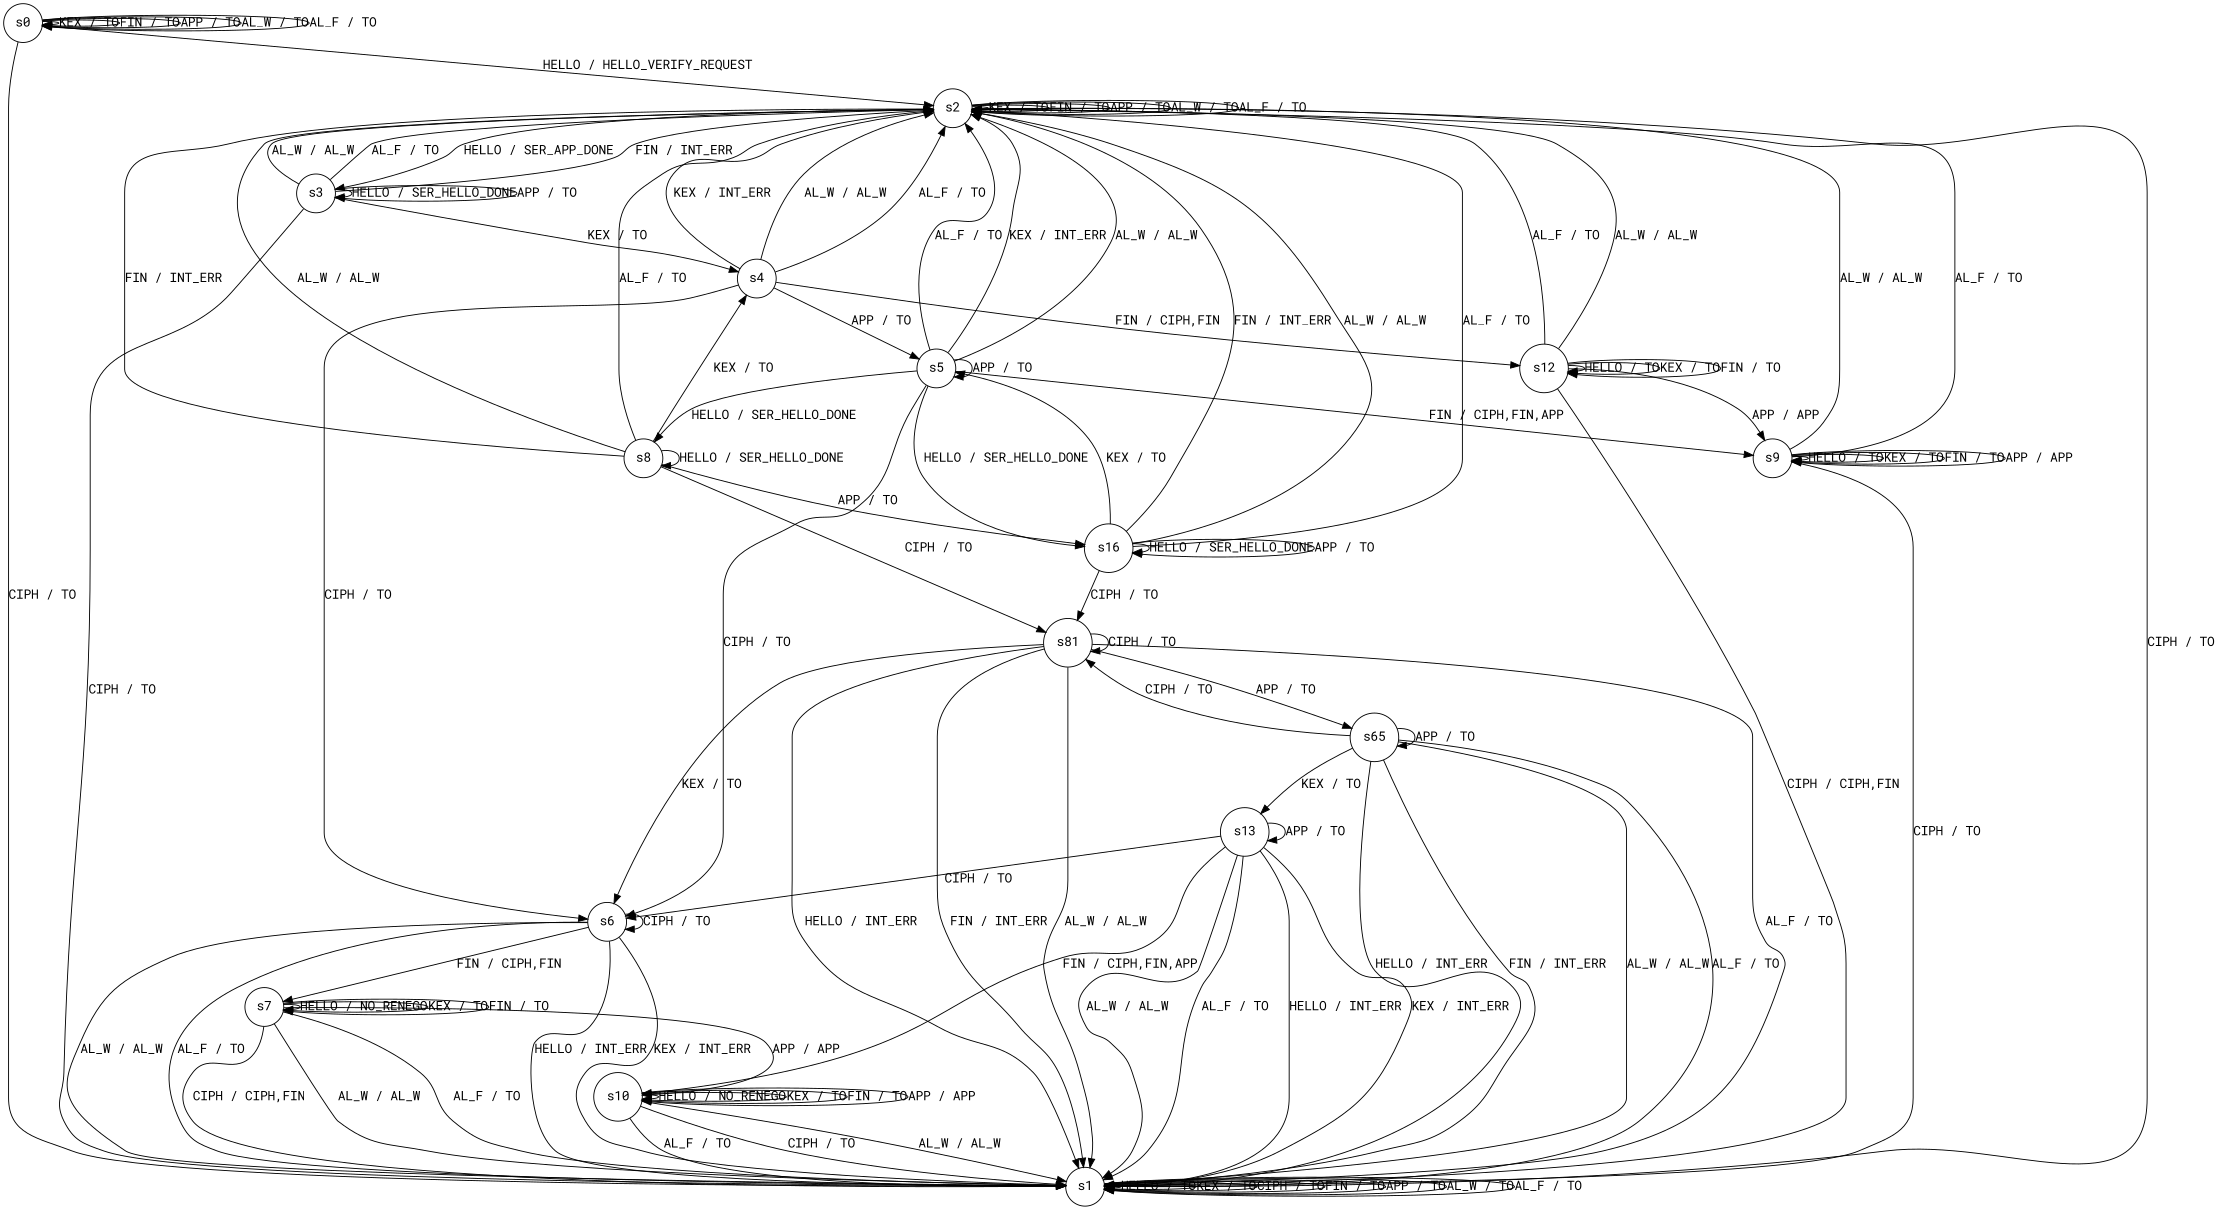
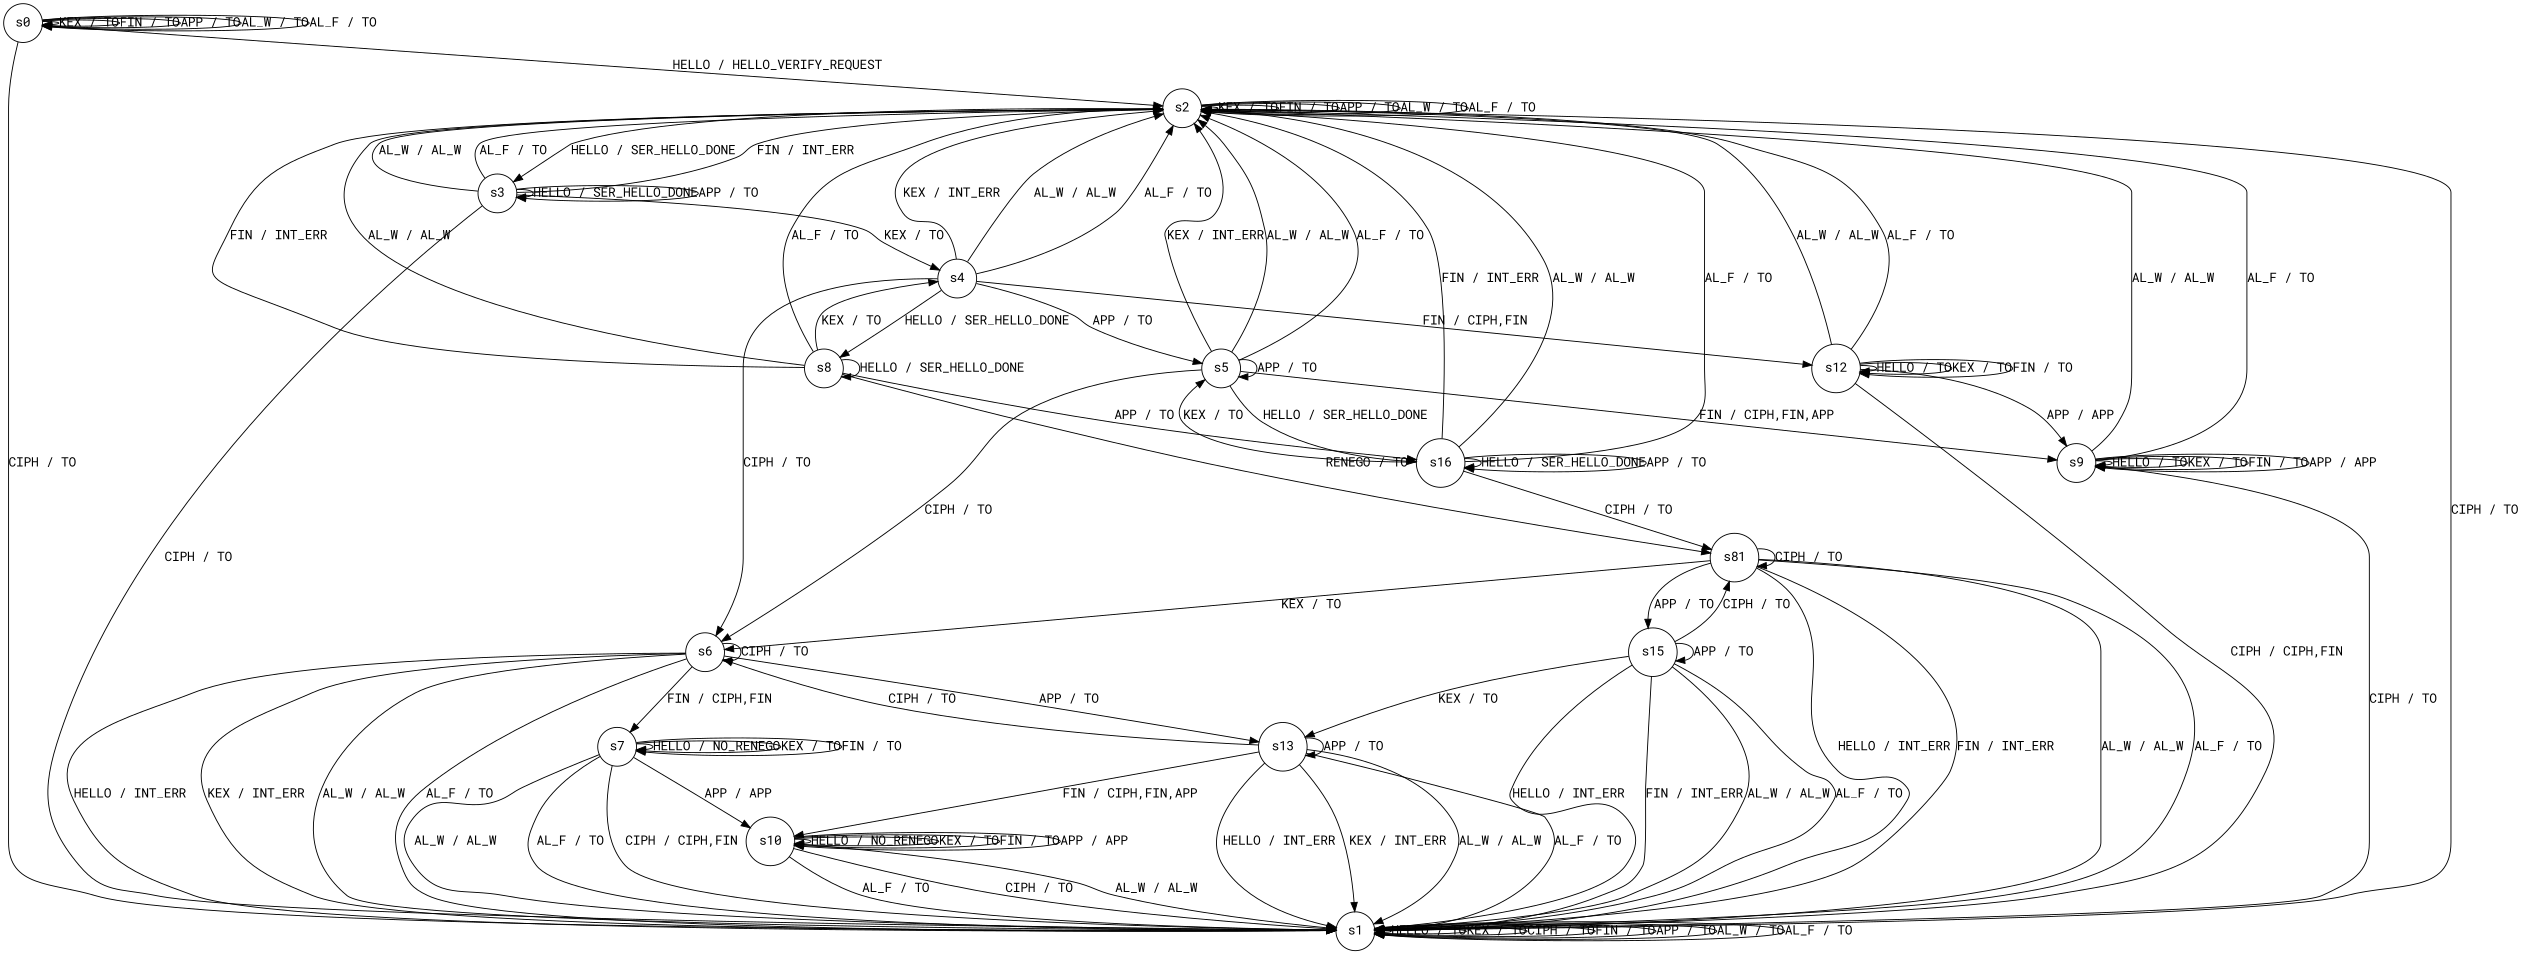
  digraph {
    fontname="Roboto Mono"
    node [fontname="Roboto Mono" shape=circle]
    edge [fontname="Roboto Mono"]
    n1 [label=s0]
    n2 [label=s1]
    n3 [label=s2]
    n4 [label=s3]
    n5 [label=s4]
    n6 [label=s5]
    n7 [label=s6]
    n8 [label=s8]
    n9 [label=s12]
    n10 [label=s9]
    n11 [label=s16]
    n12 [label=s7]
    n13 [label=s13]
    n14 [label=s81]
    n15 [label=s10]
-   n16 [label=s65]
+   n16 [label=s15]
    n1 -> n1 [label="KEX / TO"]
    n1 -> n1 [label="FIN / TO"]
    n1 -> n1 [label="APP / TO"]
    n1 -> n1 [label="AL_W / TO"]
    n1 -> n1 [label="AL_F / TO"]
    n1 -> n2 [label="CIPH / TO"]
    n1 -> n3 [label="HELLO / HELLO_VERIFY_REQUEST"]
    n2 -> n2 [label="HELLO / TO"]
    n2 -> n2 [label="KEX / TO"]
    n2 -> n2 [label="CIPH / TO"]
    n2 -> n2 [label="FIN / TO"]
    n2 -> n2 [label="APP / TO"]
    n2 -> n2 [label="AL_W / TO"]
    n2 -> n2 [label="AL_F / TO"]
    n3 -> n2 [label="CIPH / TO"]
    n3 -> n3 [label="KEX / TO"]
    n3 -> n3 [label="FIN / TO"]
    n3 -> n3 [label="APP / TO"]
    n3 -> n3 [label="AL_W / TO"]
    n3 -> n3 [label="AL_F / TO"]
-   n3 -> n4 [label="HELLO / SER_APP_DONE"]
+   n3 -> n4 [label="HELLO / SER_HELLO_DONE"]
    n4 -> n2 [label="CIPH / TO"]
    n4 -> n3 [label="FIN / INT_ERR"]
    n4 -> n3 [label="AL_W / AL_W"]
    n4 -> n3 [label="AL_F / TO"]
    n4 -> n4 [label="HELLO / SER_HELLO_DONE"]
    n4 -> n4 [label="APP / TO"]
    n4 -> n5 [label="KEX / TO"]
    n5 -> n3 [label="KEX / INT_ERR"]
    n5 -> n3 [label="AL_W / AL_W"]
    n5 -> n3 [label="AL_F / TO"]
    n5 -> n6 [label="APP / TO"]
    n5 -> n7 [label="CIPH / TO"]
-   n6 -> n8 [label="HELLO / SER_HELLO_DONE"]
+   n5 -> n8 [label="HELLO / SER_HELLO_DONE"]
    n5 -> n9 [label="FIN / CIPH,FIN"]
    n6 -> n3 [label="KEX / INT_ERR"]
    n6 -> n3 [label="AL_W / AL_W"]
    n6 -> n3 [label="AL_F / TO"]
    n6 -> n6 [label="APP / TO"]
    n6 -> n7 [label="CIPH / TO"]
    n6 -> n10 [label="FIN / CIPH,FIN,APP"]
    n6 -> n11 [label="HELLO / SER_HELLO_DONE"]
    n7 -> n2 [label="HELLO / INT_ERR"]
    n7 -> n2 [label="KEX / INT_ERR"]
    n7 -> n2 [label="AL_W / AL_W"]
    n7 -> n2 [label="AL_F / TO"]
    n7 -> n7 [label="CIPH / TO"]
    n7 -> n12 [label="FIN / CIPH,FIN"]
+   n7 -> n13 [label="APP / TO"]
    n8 -> n3 [label="FIN / INT_ERR"]
    n8 -> n3 [label="AL_W / AL_W"]
    n8 -> n3 [label="AL_F / TO"]
    n8 -> n5 [label="KEX / TO"]
    n8 -> n8 [label="HELLO / SER_HELLO_DONE"]
    n8 -> n11 [label="APP / TO"]
-   n8 -> n14 [label="CIPH / TO"]
+   n8 -> n14 [label="RENEGO / TO"]
    n9 -> n2 [label="CIPH / CIPH,FIN"]
    n9 -> n3 [label="AL_W / AL_W"]
    n9 -> n3 [label="AL_F / TO"]
    n9 -> n9 [label="HELLO / TO"]
    n9 -> n9 [label="KEX / TO"]
    n9 -> n9 [label="FIN / TO"]
    n9 -> n10 [label="APP / APP"]
    n10 -> n2 [label="CIPH / TO"]
    n10 -> n3 [label="AL_W / AL_W"]
    n10 -> n3 [label="AL_F / TO"]
    n10 -> n10 [label="HELLO / TO"]
    n10 -> n10 [label="KEX / TO"]
    n10 -> n10 [label="FIN / TO"]
    n10 -> n10 [label="APP / APP"]
    n11 -> n3 [label="FIN / INT_ERR"]
    n11 -> n3 [label="AL_W / AL_W"]
    n11 -> n3 [label="AL_F / TO"]
    n11 -> n6 [label="KEX / TO"]
    n11 -> n11 [label="HELLO / SER_HELLO_DONE"]
    n11 -> n11 [label="APP / TO"]
    n11 -> n14 [label="CIPH / TO"]
    n12 -> n2 [label="CIPH / CIPH,FIN"]
    n12 -> n2 [label="AL_W / AL_W"]
    n12 -> n2 [label="AL_F / TO"]
    n12 -> n12 [label="HELLO / NO_RENEGO"]
    n12 -> n12 [label="KEX / TO"]
    n12 -> n12 [label="FIN / TO"]
    n12 -> n15 [label="APP / APP"]
    n13 -> n2 [label="HELLO / INT_ERR"]
    n13 -> n2 [label="KEX / INT_ERR"]
    n13 -> n2 [label="AL_W / AL_W"]
    n13 -> n2 [label="AL_F / TO"]
    n13 -> n7 [label="CIPH / TO"]
    n13 -> n13 [label="APP / TO"]
    n13 -> n15 [label="FIN / CIPH,FIN,APP"]
    n14 -> n2 [label="HELLO / INT_ERR"]
    n14 -> n2 [label="FIN / INT_ERR"]
    n14 -> n2 [label="AL_W / AL_W"]
    n14 -> n2 [label="AL_F / TO"]
    n14 -> n7 [label="KEX / TO"]
    n14 -> n14 [label="CIPH / TO"]
    n14 -> n16 [label="APP / TO"]
    n15 -> n2 [label="CIPH / TO"]
    n15 -> n2 [label="AL_W / AL_W"]
    n15 -> n2 [label="AL_F / TO"]
    n15 -> n15 [label="HELLO / NO_RENEGO"]
    n15 -> n15 [label="KEX / TO"]
    n15 -> n15 [label="FIN / TO"]
    n15 -> n15 [label="APP / APP"]
    n16 -> n2 [label="HELLO / INT_ERR"]
    n16 -> n2 [label="FIN / INT_ERR"]
    n16 -> n2 [label="AL_W / AL_W"]
    n16 -> n2 [label="AL_F / TO"]
    n16 -> n13 [label="KEX / TO"]
    n16 -> n14 [label="CIPH / TO"]
    n16 -> n16 [label="APP / TO"]
  }
